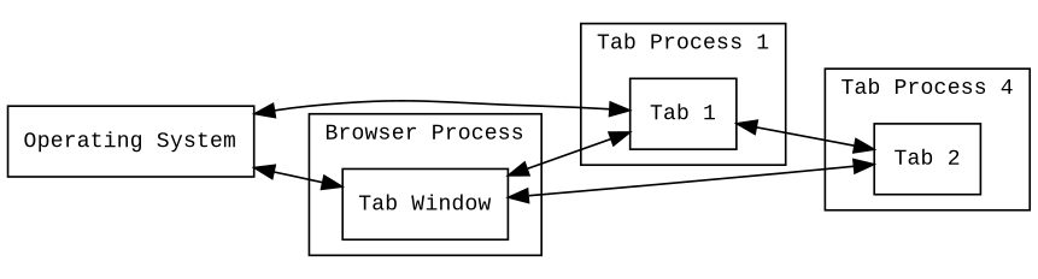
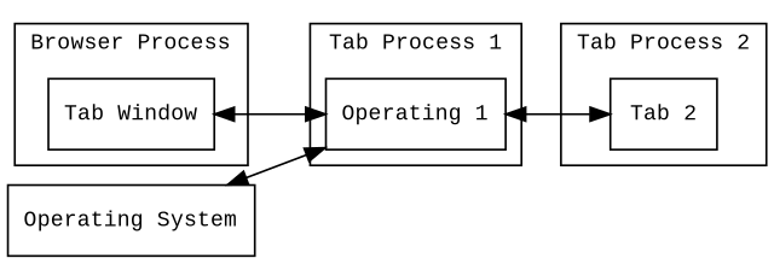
  digraph {
    compound=true
    fontname="Liberation Mono"
    fontsize=11
    rankdir=LR
    node [fontname="Liberation Mono" fontsize=11 shape=box]
    edge [dir=both fontname="Liberation Mono" fontsize=11]
    n1 [label="Tab Window"]
-   n2 [label="Tab 1"]
+   n2 [label="Operating 1"]
    n3 [label="Tab 2"]
    n4 [label="Operating System"]
    subgraph cluster_1 {
      label="Browser Process"
      n1
    }
    subgraph cluster_2 {
      label="Tab Process 1"
      n2
    }
    subgraph cluster_3 {
-     label="Tab Process 4"
+     label="Tab Process 2"
      n3
    }
    n1 -> n2
-   n1 -> n3
    n2 -> n3
-   n4 -> n1
    n4 -> n2
  }
